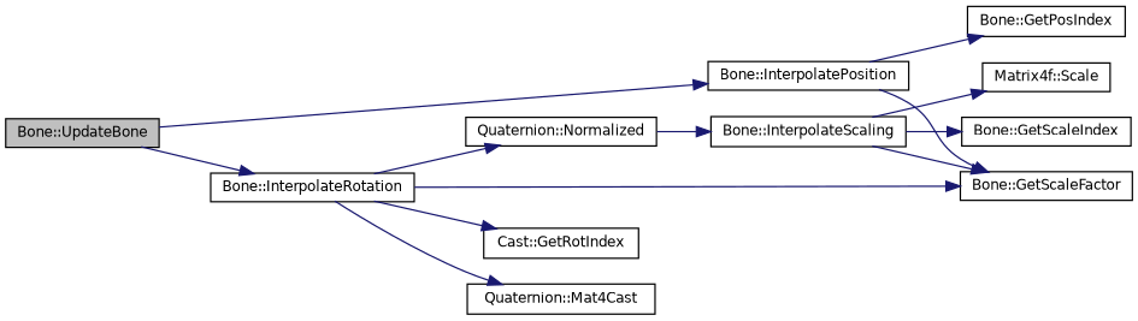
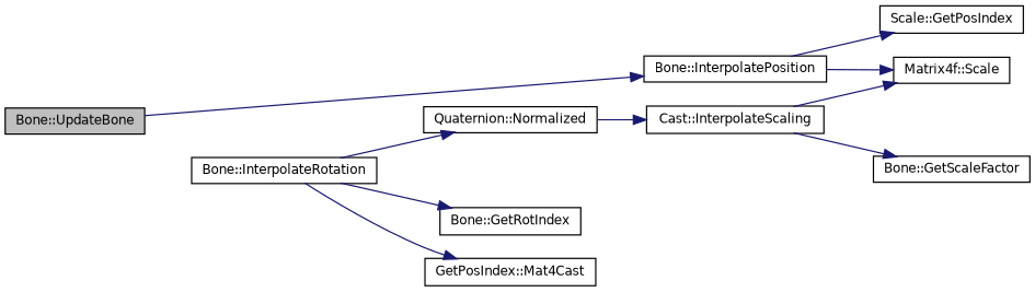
  digraph {
    fontname="DejaVu Sans"
    rankdir=LR
    node [color=black fillcolor=white fontname="DejaVu Sans" fontsize=10 shape=record style=filled]
    edge [color=midnightblue fontname="DejaVu Sans" fontsize=10 labelfontname=Helvetica labelfontsize=10 style=solid]
    n1 [fillcolor=grey75 fontcolor=black height=0.2 label="Bone::UpdateBone" width=0.4]
    n2 [height=0.2 label="Bone::InterpolatePosition" width=0.4]
    n3 [height=0.2 label="Bone::InterpolateRotation" width=0.4]
-   n4 [height=0.2 label="Bone::GetPosIndex" width=0.4]
+   n4 [height=0.2 label="Scale::GetPosIndex" width=0.4]
    n5 [height=0.2 label="Bone::GetScaleFactor" width=0.4]
-   n6 [height=0.2 label="Cast::GetRotIndex" width=0.4]
+   n6 [height=0.2 label="Bone::GetRotIndex" width=0.4]
    n7 [height=0.2 label="Quaternion::Normalized" width=0.4]
-   n8 [height=0.2 label="Quaternion::Mat4Cast" width=0.4]
-   n9 [height=0.2 label="Bone::InterpolateScaling" width=0.4]
+   n8 [height=0.2 label="GetPosIndex::Mat4Cast" width=0.4]
+   n9 [height=0.2 label="Cast::InterpolateScaling" width=0.4]
    n10 [height=0.2 label="Matrix4f::Scale" width=0.4]
-   n11 [height=0.2 label="Bone::GetScaleIndex" width=0.4]
    n1 -> n2
-   n1 -> n3
    n2 -> n4
-   n2 -> n5
-   n3 -> n5
+   n2 -> n10
    n3 -> n6
    n3 -> n7
    n3 -> n8
    n7 -> n9
    n9 -> n5
    n9 -> n10
-   n9 -> n11
  }
